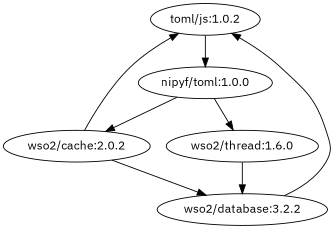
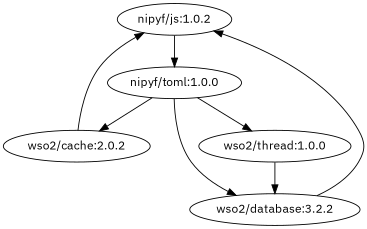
  digraph {
    fontname="IBM Plex Sans"
    node [fontname="IBM Plex Sans"]
    edge [fontname="IBM Plex Sans"]
-   "nipyf/js:1.0.2" [label="toml/js:1.0.2"]
+   "nipyf/js:1.0.2"
    "nipyf/toml:1.0.0"
    n3 [label="wso2/cache:2.0.2"]
    "wso2/database:3.2.2"
-   "wso2/thread:1.0.0" [label="wso2/thread:1.6.0"]
+   "wso2/thread:1.0.0"
    "nipyf/js:1.0.2" -> "nipyf/toml:1.0.0"
    "nipyf/toml:1.0.0" -> n3
-   n3 -> "wso2/database:3.2.2"
+   "nipyf/toml:1.0.0" -> "wso2/database:3.2.2"
    "nipyf/toml:1.0.0" -> "wso2/thread:1.0.0"
    n3 -> "nipyf/js:1.0.2"
    "wso2/database:3.2.2" -> "nipyf/js:1.0.2"
    "wso2/thread:1.0.0" -> "wso2/database:3.2.2"
  }
